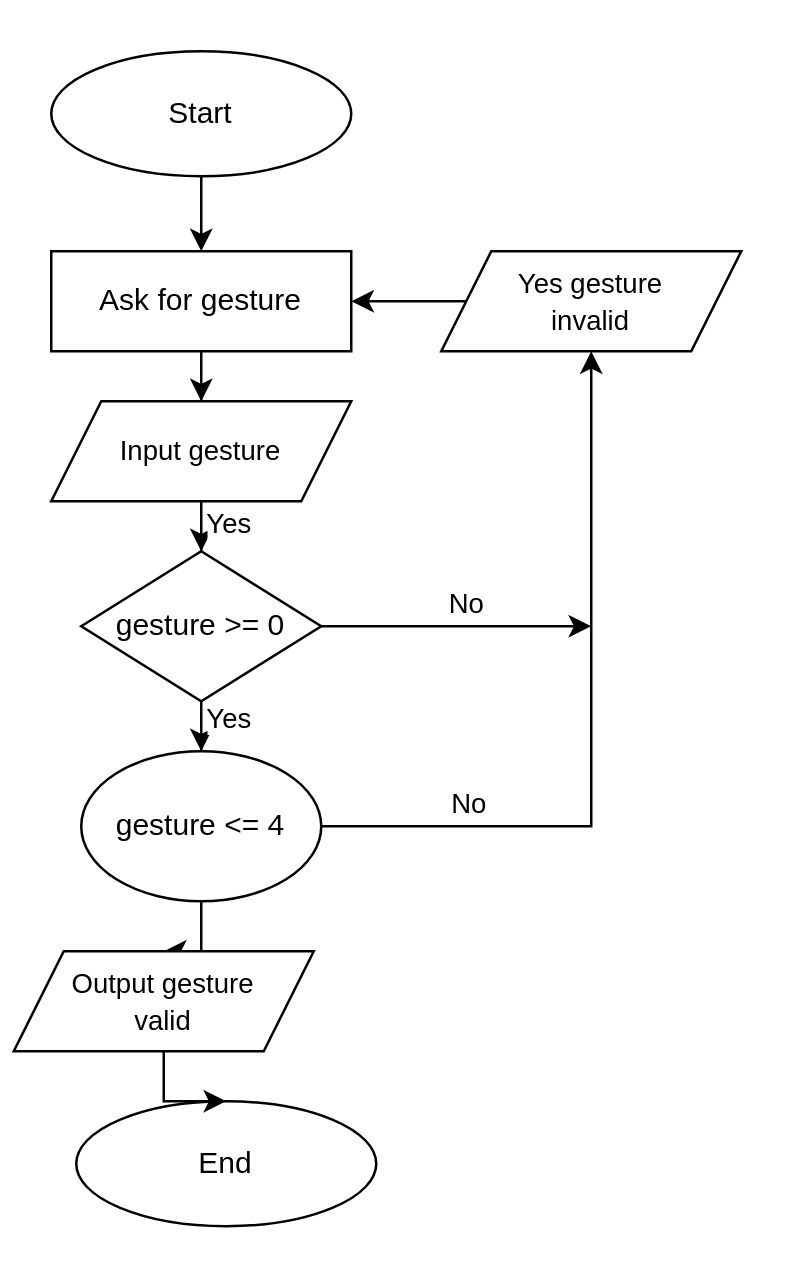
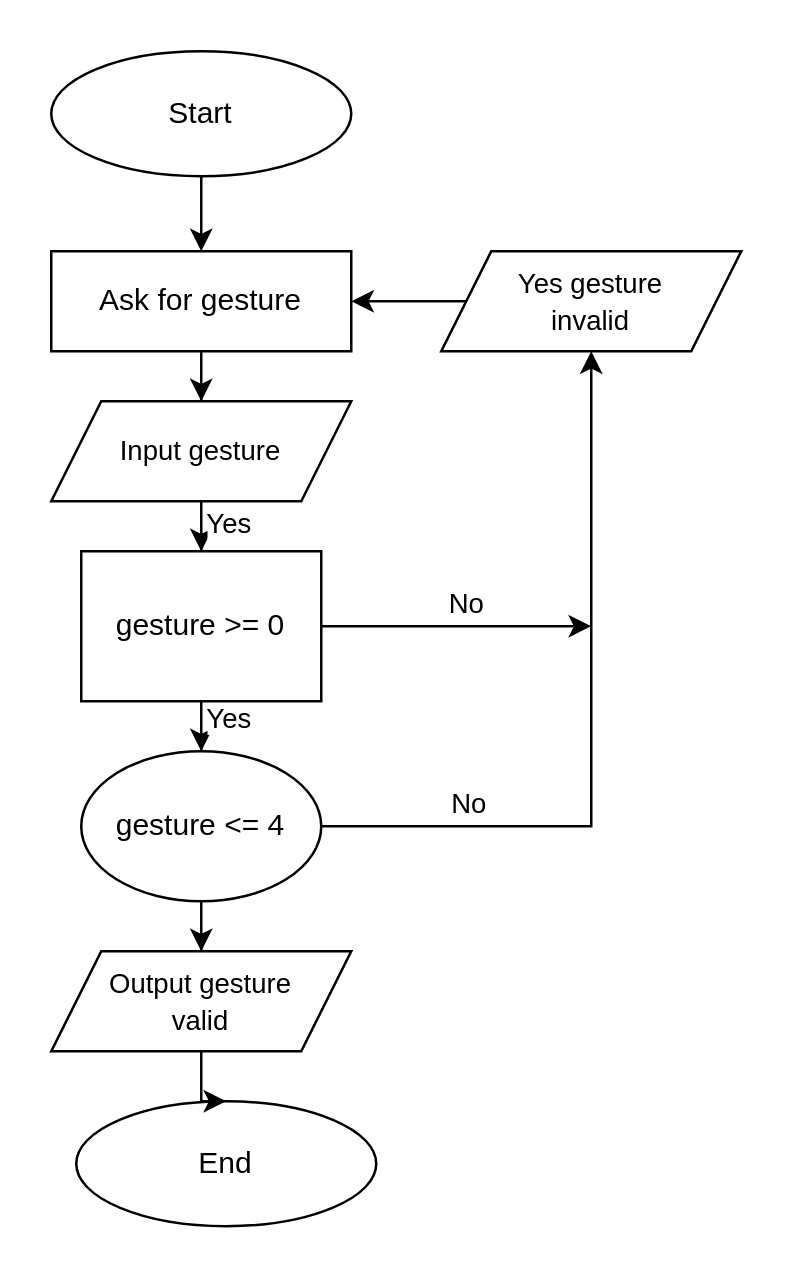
  <mxCell id="0" />
  <mxCell id="1" parent="0" />
  <mxCell id="2" value="" style="edgeStyle=orthogonalEdgeStyle;rounded=0;orthogonalLoop=1;jettySize=auto;html=1;" edge="1" parent="1" source="3" target="7"><mxGeometry relative="1" as="geometry" /></mxCell>
  <mxCell id="3" value="Start" style="ellipse;whiteSpace=wrap;html=1;" parent="1" vertex="1"><mxGeometry x="20" y="20" width="120" height="50" as="geometry" /></mxCell>
  <mxCell id="4" value="End" style="ellipse;whiteSpace=wrap;html=1;" parent="1" vertex="1"><mxGeometry x="30" y="440" width="120" height="50" as="geometry" /></mxCell>
  <mxCell id="5" value="" style="edgeStyle=orthogonalEdgeStyle;rounded=0;orthogonalLoop=1;jettySize=auto;html=1;" edge="1" parent="1" source="18" target="12"><mxGeometry relative="1" as="geometry" /></mxCell>
  <mxCell id="6" value="Yes" style="edgeLabel;html=1;align=center;verticalAlign=middle;resizable=0;points=[];" vertex="1" connectable="0" parent="5"><mxGeometry x="0.6" y="1" relative="1" as="geometry"><mxPoint x="9" as="offset" /></mxGeometry></mxCell>
  <mxCell id="7" value="Ask for gesture" style="rounded=0;whiteSpace=wrap;html=1;" vertex="1" parent="1"><mxGeometry x="20" y="100" width="120" height="40" as="geometry" /></mxCell>
  <mxCell id="8" value="" style="edgeStyle=orthogonalEdgeStyle;rounded=0;orthogonalLoop=1;jettySize=auto;html=1;" edge="1" parent="1" source="12" target="16"><mxGeometry relative="1" as="geometry" /></mxCell>
  <mxCell id="9" value="Yes" style="edgeLabel;html=1;align=center;verticalAlign=middle;resizable=0;points=[];" vertex="1" connectable="0" parent="8"><mxGeometry x="0.533" y="2" relative="1" as="geometry"><mxPoint x="8" as="offset" /></mxGeometry></mxCell>
  <mxCell id="10" value="" style="edgeStyle=orthogonalEdgeStyle;rounded=0;orthogonalLoop=1;jettySize=auto;html=1;" edge="1" parent="1" source="12"><mxGeometry relative="1" as="geometry"><mxPoint x="236" y="250" as="targetPoint" /></mxGeometry></mxCell>
  <mxCell id="11" value="No" style="edgeLabel;html=1;align=center;verticalAlign=middle;resizable=0;points=[];" vertex="1" connectable="0" parent="10"><mxGeometry x="0.151" y="-4" relative="1" as="geometry"><mxPoint x="-4" y="-14" as="offset" /></mxGeometry></mxCell>
- <mxCell id="12" value="gesture &amp;gt;= 0" style="rhombus;whiteSpace=wrap;html=1;" vertex="1" parent="1"><mxGeometry x="32" y="220" width="96" height="60" as="geometry" /></mxCell>
+ <mxCell id="12" value="gesture &amp;gt;= 0" style="whiteSpace=wrap;html=1;rounded=0;" vertex="1" parent="1"><mxGeometry x="32" y="220" width="96" height="60" as="geometry" /></mxCell>
  <mxCell id="13" value="" style="edgeStyle=orthogonalEdgeStyle;rounded=0;orthogonalLoop=1;jettySize=auto;html=1;" edge="1" parent="1" source="20" target="4"><mxGeometry relative="1" as="geometry" /></mxCell>
  <mxCell id="14" value="" style="edgeStyle=orthogonalEdgeStyle;rounded=0;orthogonalLoop=1;jettySize=auto;html=1;entryX=0.5;entryY=1;entryDx=0;entryDy=0;" edge="1" parent="1" source="16" target="22"><mxGeometry relative="1" as="geometry"><mxPoint x="256" y="190" as="targetPoint" /></mxGeometry></mxCell>
  <mxCell id="15" value="No" style="edgeLabel;html=1;align=center;verticalAlign=middle;resizable=0;points=[];" vertex="1" connectable="0" parent="14"><mxGeometry x="-0.711" y="4" relative="1" as="geometry"><mxPoint x="15" y="-6" as="offset" /></mxGeometry></mxCell>
  <mxCell id="16" value="gesture &amp;lt;= 4" style="ellipse;whiteSpace=wrap;html=1;" vertex="1" parent="1"><mxGeometry x="32" y="300" width="96" height="60" as="geometry" /></mxCell>
  <mxCell id="17" value="" style="edgeStyle=orthogonalEdgeStyle;rounded=0;orthogonalLoop=1;jettySize=auto;html=1;" edge="1" parent="1" source="7" target="18"><mxGeometry relative="1" as="geometry"><mxPoint x="80" y="130" as="sourcePoint" /><mxPoint x="80" y="210" as="targetPoint" /></mxGeometry></mxCell>
  <mxCell id="18" value="&lt;font style=&quot;font-size: 11px;&quot;&gt;Input gesture&lt;/font&gt;" style="shape=parallelogram;perimeter=parallelogramPerimeter;whiteSpace=wrap;html=1;fixedSize=1;" parent="1" vertex="1"><mxGeometry x="20" y="160" width="120" height="40" as="geometry" /></mxCell>
  <mxCell id="19" value="" style="edgeStyle=orthogonalEdgeStyle;rounded=0;orthogonalLoop=1;jettySize=auto;html=1;" edge="1" parent="1" source="16" target="20"><mxGeometry relative="1" as="geometry"><mxPoint x="80" y="360" as="sourcePoint" /><mxPoint x="80" y="430" as="targetPoint" /></mxGeometry></mxCell>
- <mxCell id="20" value="&lt;font style=&quot;font-size: 11px;&quot;&gt;Output gesture&lt;/font&gt;&lt;div&gt;&lt;font style=&quot;font-size: 11px;&quot;&gt;valid&lt;/font&gt;&lt;/div&gt;" style="shape=parallelogram;perimeter=parallelogramPerimeter;whiteSpace=wrap;html=1;fixedSize=1;" vertex="1" parent="1"><mxGeometry x="5" y="380" width="120" height="40" as="geometry" /></mxCell>
+ <mxCell id="20" value="&lt;font style=&quot;font-size: 11px;&quot;&gt;Output gesture&lt;/font&gt;&lt;div&gt;&lt;font style=&quot;font-size: 11px;&quot;&gt;valid&lt;/font&gt;&lt;/div&gt;" style="shape=parallelogram;perimeter=parallelogramPerimeter;whiteSpace=wrap;html=1;fixedSize=1;" vertex="1" parent="1"><mxGeometry x="20" y="380" width="120" height="40" as="geometry" /></mxCell>
  <mxCell id="21" value="" style="edgeStyle=orthogonalEdgeStyle;rounded=0;orthogonalLoop=1;jettySize=auto;html=1;" edge="1" parent="1" source="22" target="7"><mxGeometry relative="1" as="geometry" /></mxCell>
  <mxCell id="22" value="&lt;font style=&quot;font-size: 11px;&quot;&gt;Yes gesture&lt;/font&gt;&lt;div&gt;&lt;font style=&quot;font-size: 11px;&quot;&gt;invalid&lt;/font&gt;&lt;/div&gt;" style="shape=parallelogram;perimeter=parallelogramPerimeter;whiteSpace=wrap;html=1;fixedSize=1;" vertex="1" parent="1"><mxGeometry x="176" y="100" width="120" height="40" as="geometry" /></mxCell>
